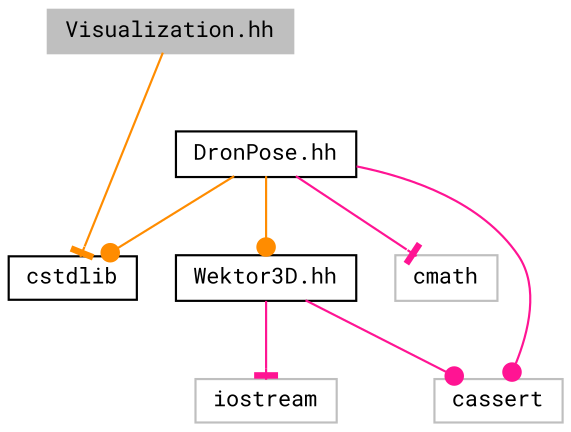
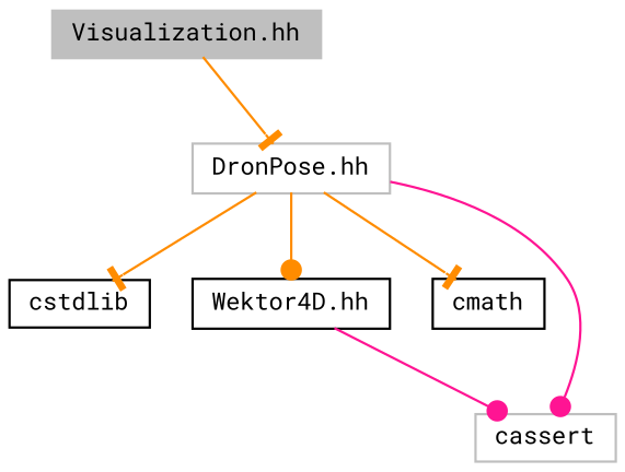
  digraph {
    fontname="Roboto Mono"
    node [color=grey75 fillcolor=white fontname="Roboto Mono" fontsize=10 shape=record style=filled]
    edge [arrowhead=tee color=darkorange fontname="Roboto Mono" fontsize=10 labelfontname=FreeSans labelfontsize=10 style=solid]
    n1 [fillcolor=grey75 fontcolor=black height=0.2 label="Visualization.hh" width=0.4]
-   n2 [color=black height=0.2 label="DronPose.hh" width=0.4]
-   n3 [color=black height=0.2 label="Wektor3D.hh" width=0.4]
+   n2 [height=0.2 label="DronPose.hh" width=0.4]
+   n3 [color=black height=0.2 label="Wektor4D.hh" width=0.4]
    n4 [color=black height=0.2 label=cstdlib width=0.4]
-   n5 [height=0.2 label=cmath width=0.4]
+   n5 [color=black height=0.2 label=cmath width=0.4]
    n6 [height=0.2 label=cassert width=0.4]
-   n7 [height=0.2 label=iostream width=0.4]
-   n1 -> n4
+   n1 -> n2
    n2 -> n3 [arrowhead=dot]
-   n2 -> n4 [arrowhead=dot]
-   n2 -> n5 [color=deeppink]
+   n2 -> n4
+   n2 -> n5
    n2 -> n6 [arrowhead=dot color=deeppink]
    n3 -> n6 [arrowhead=dot color=deeppink]
-   n3 -> n7 [color=deeppink]
  }
